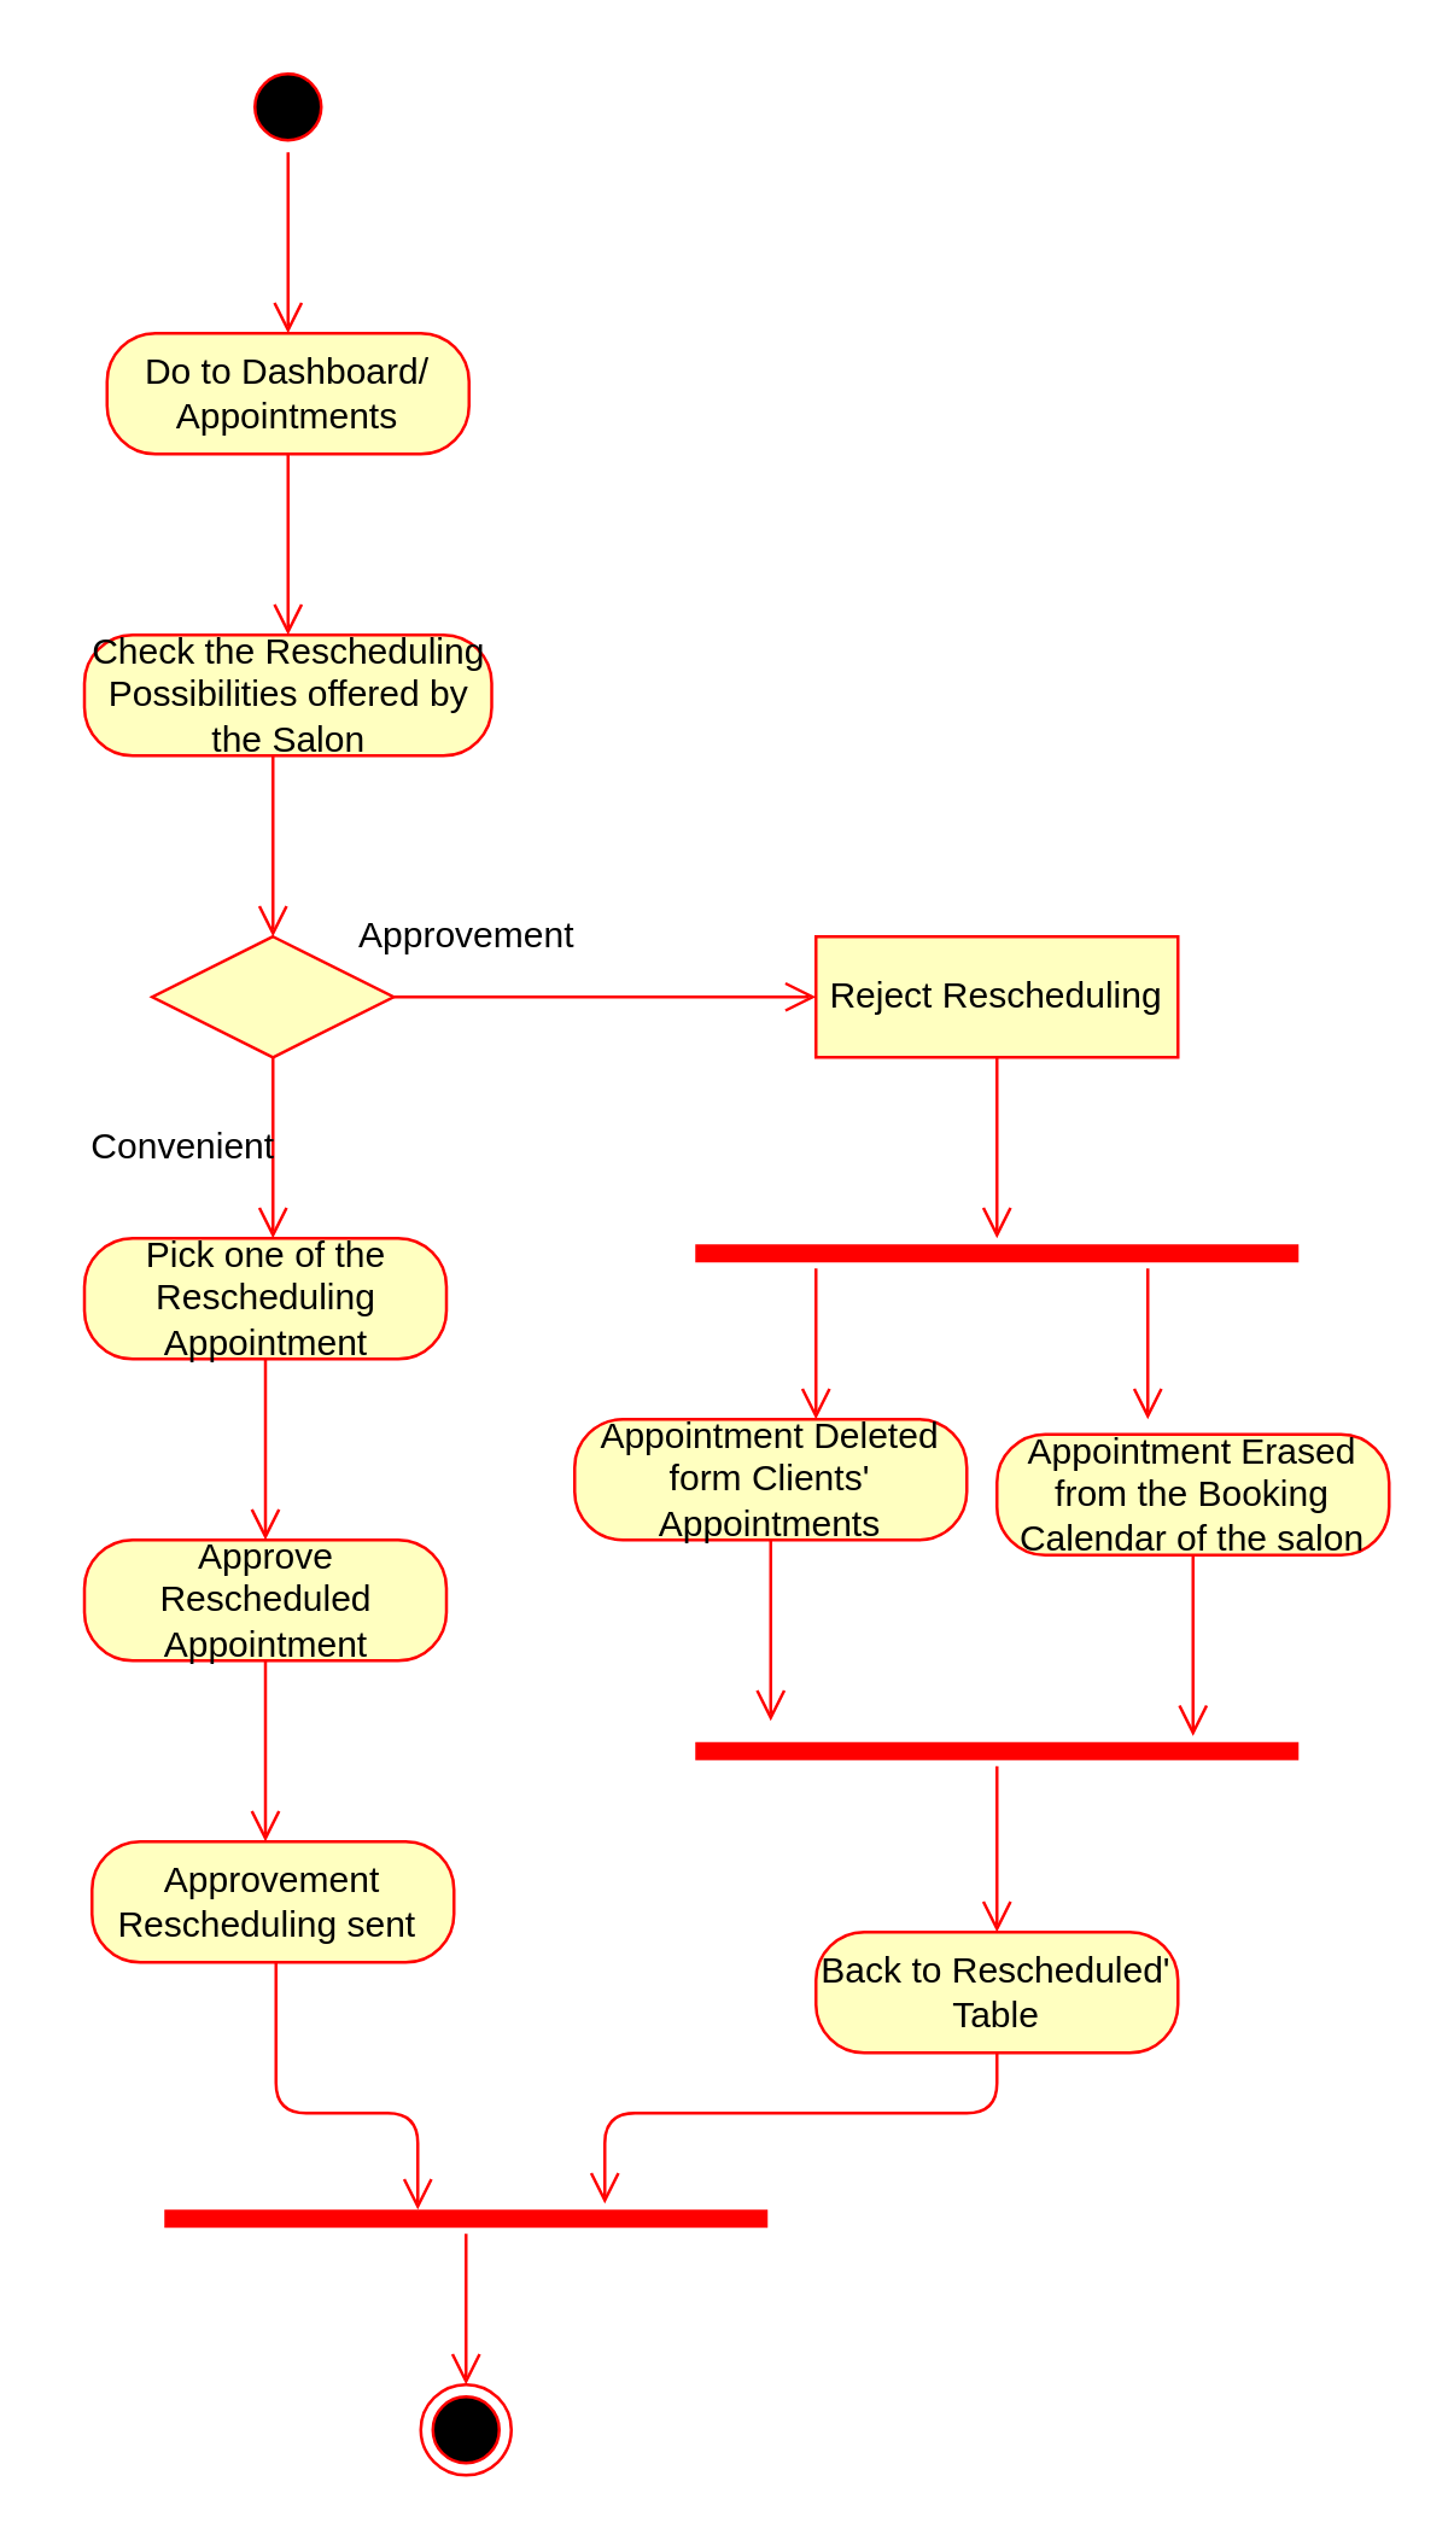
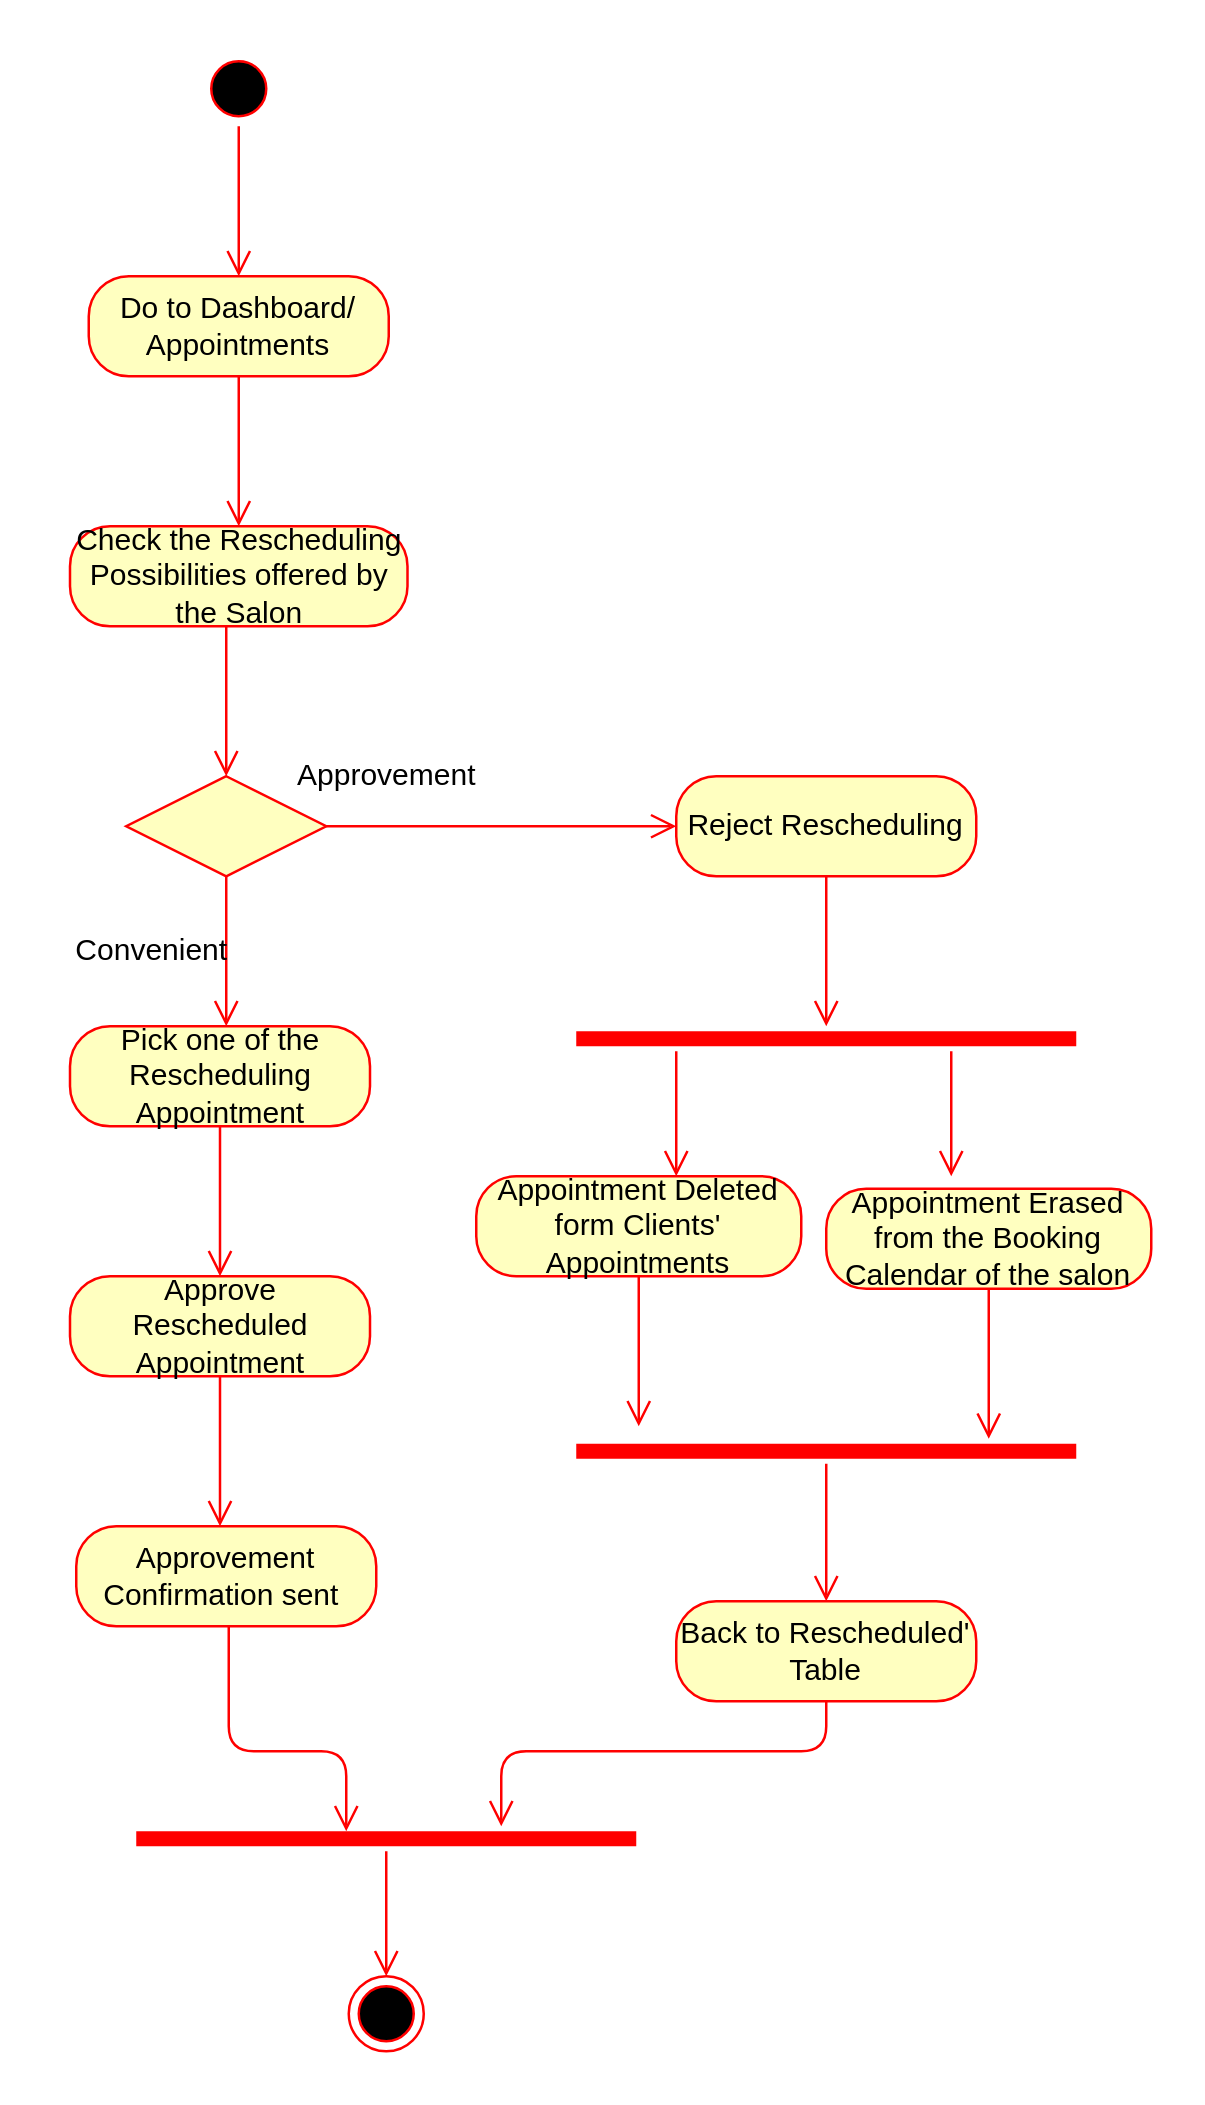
  <mxCell id="0" />
  <mxCell id="1" parent="0" />
  <mxCell id="2" value="" style="ellipse;html=1;shape=startState;fillColor=#000000;strokeColor=#ff0000;" vertex="1" parent="1"><mxGeometry x="80" y="20" width="30" height="30" as="geometry" /></mxCell>
  <mxCell id="3" value="" style="edgeStyle=orthogonalEdgeStyle;html=1;verticalAlign=bottom;endArrow=open;endSize=8;strokeColor=#ff0000;" edge="1" source="2" parent="1"><mxGeometry relative="1" as="geometry"><mxPoint x="95" y="110" as="targetPoint" /></mxGeometry></mxCell>
  <mxCell id="4" value="Do to Dashboard/ Appointments" style="rounded=1;whiteSpace=wrap;html=1;arcSize=40;fontColor=#000000;fillColor=#ffffc0;strokeColor=#ff0000;" vertex="1" parent="1"><mxGeometry x="35" y="110" width="120" height="40" as="geometry" /></mxCell>
  <mxCell id="5" value="" style="edgeStyle=orthogonalEdgeStyle;html=1;verticalAlign=bottom;endArrow=open;endSize=8;strokeColor=#ff0000;" edge="1" source="4" parent="1"><mxGeometry relative="1" as="geometry"><mxPoint x="95" y="210" as="targetPoint" /></mxGeometry></mxCell>
  <mxCell id="6" value="Check the Rescheduling Possibilities offered by the Salon" style="rounded=1;whiteSpace=wrap;html=1;arcSize=40;fontColor=#000000;fillColor=#ffffc0;strokeColor=#ff0000;" vertex="1" parent="1"><mxGeometry x="27.5" y="210" width="135" height="40" as="geometry" /></mxCell>
  <mxCell id="7" value="" style="edgeStyle=orthogonalEdgeStyle;html=1;verticalAlign=bottom;endArrow=open;endSize=8;strokeColor=#ff0000;" edge="1" source="6" parent="1"><mxGeometry relative="1" as="geometry"><mxPoint x="90" y="310" as="targetPoint" /><Array as="points"><mxPoint x="90" y="260" /><mxPoint x="90" y="260" /></Array></mxGeometry></mxCell>
  <mxCell id="8" value="" style="rhombus;whiteSpace=wrap;html=1;fillColor=#ffffc0;strokeColor=#ff0000;" vertex="1" parent="1"><mxGeometry x="50" y="310" width="80" height="40" as="geometry" /></mxCell>
  <mxCell id="9" value="" style="edgeStyle=orthogonalEdgeStyle;html=1;align=left;verticalAlign=bottom;endArrow=open;endSize=8;strokeColor=#ff0000;entryX=0;entryY=0.5;entryDx=0;entryDy=0;" edge="1" source="8" parent="1" target="12"><mxGeometry x="-1" relative="1" as="geometry"><mxPoint x="280" y="330" as="targetPoint" /><Array as="points" /></mxGeometry></mxCell>
  <mxCell id="10" value="" style="edgeStyle=orthogonalEdgeStyle;html=1;align=left;verticalAlign=top;endArrow=open;endSize=8;strokeColor=#ff0000;" edge="1" source="8" parent="1"><mxGeometry x="1" y="50" relative="1" as="geometry"><mxPoint x="90" y="410" as="targetPoint" /><mxPoint x="-20" y="40" as="offset" /></mxGeometry></mxCell>
  <mxCell id="11" value="Approvement" style="text;html=1;align=center;verticalAlign=middle;resizable=0;points=[];autosize=1;" vertex="1" parent="1"><mxGeometry x="114" y="300" width="80" height="20" as="geometry" /></mxCell>
- <mxCell id="12" value="Reject Rescheduling" style="whiteSpace=wrap;html=1;arcSize=40;fontColor=#000000;fillColor=#ffffc0;strokeColor=#ff0000;rounded=0;" vertex="1" parent="1"><mxGeometry x="270" y="310" width="120" height="40" as="geometry" /></mxCell>
+ <mxCell id="12" value="Reject Rescheduling" style="rounded=1;whiteSpace=wrap;html=1;arcSize=40;fontColor=#000000;fillColor=#ffffc0;strokeColor=#ff0000;" vertex="1" parent="1"><mxGeometry x="270" y="310" width="120" height="40" as="geometry" /></mxCell>
  <mxCell id="13" value="" style="edgeStyle=orthogonalEdgeStyle;html=1;verticalAlign=bottom;endArrow=open;endSize=8;strokeColor=#ff0000;" edge="1" source="12" parent="1"><mxGeometry relative="1" as="geometry"><mxPoint x="330" y="410" as="targetPoint" /></mxGeometry></mxCell>
  <mxCell id="14" value="" style="shape=line;html=1;strokeWidth=6;strokeColor=#ff0000;" vertex="1" parent="1"><mxGeometry x="230" y="410" width="200" height="10" as="geometry" /></mxCell>
  <mxCell id="15" value="" style="edgeStyle=orthogonalEdgeStyle;html=1;verticalAlign=bottom;endArrow=open;endSize=8;strokeColor=#ff0000;" edge="1" source="14" parent="1"><mxGeometry relative="1" as="geometry"><mxPoint x="270" y="470" as="targetPoint" /><Array as="points"><mxPoint x="270" y="460" /><mxPoint x="270" y="460" /></Array></mxGeometry></mxCell>
  <mxCell id="16" value="" style="edgeStyle=orthogonalEdgeStyle;html=1;verticalAlign=bottom;endArrow=open;endSize=8;strokeColor=#ff0000;" edge="1" parent="1"><mxGeometry relative="1" as="geometry"><mxPoint x="380" y="470" as="targetPoint" /><mxPoint x="380" y="420" as="sourcePoint" /><Array as="points"><mxPoint x="380" y="460" /><mxPoint x="380" y="460" /></Array></mxGeometry></mxCell>
  <mxCell id="17" value="Appointment Deleted form Clients' Appointments" style="rounded=1;whiteSpace=wrap;html=1;arcSize=40;fontColor=#000000;fillColor=#ffffc0;strokeColor=#ff0000;" vertex="1" parent="1"><mxGeometry x="190" y="470" width="130" height="40" as="geometry" /></mxCell>
  <mxCell id="18" value="" style="edgeStyle=orthogonalEdgeStyle;html=1;verticalAlign=bottom;endArrow=open;endSize=8;strokeColor=#ff0000;" edge="1" source="17" parent="1"><mxGeometry relative="1" as="geometry"><mxPoint x="255" y="570" as="targetPoint" /></mxGeometry></mxCell>
  <mxCell id="19" value="Appointment Erased from the Booking Calendar of the salon" style="rounded=1;whiteSpace=wrap;html=1;arcSize=40;fontColor=#000000;fillColor=#ffffc0;strokeColor=#ff0000;" vertex="1" parent="1"><mxGeometry x="330" y="475" width="130" height="40" as="geometry" /></mxCell>
  <mxCell id="20" value="" style="edgeStyle=orthogonalEdgeStyle;html=1;verticalAlign=bottom;endArrow=open;endSize=8;strokeColor=#ff0000;" edge="1" source="19" parent="1"><mxGeometry relative="1" as="geometry"><mxPoint x="395" y="575" as="targetPoint" /></mxGeometry></mxCell>
  <mxCell id="21" value="" style="shape=line;html=1;strokeWidth=6;strokeColor=#ff0000;" vertex="1" parent="1"><mxGeometry x="230" y="575" width="200" height="10" as="geometry" /></mxCell>
  <mxCell id="22" value="" style="edgeStyle=orthogonalEdgeStyle;html=1;verticalAlign=bottom;endArrow=open;endSize=8;strokeColor=#ff0000;" edge="1" source="21" parent="1"><mxGeometry relative="1" as="geometry"><mxPoint x="330" y="640" as="targetPoint" /></mxGeometry></mxCell>
  <mxCell id="23" value="Convenient" style="text;html=1;align=center;verticalAlign=middle;resizable=0;points=[];autosize=1;" vertex="1" parent="1"><mxGeometry x="20" y="370" width="80" height="20" as="geometry" /></mxCell>
  <mxCell id="24" value="Pick one of the Rescheduling Appointment" style="rounded=1;whiteSpace=wrap;html=1;arcSize=40;fontColor=#000000;fillColor=#ffffc0;strokeColor=#ff0000;" vertex="1" parent="1"><mxGeometry x="27.5" y="410" width="120" height="40" as="geometry" /></mxCell>
  <mxCell id="25" value="" style="edgeStyle=orthogonalEdgeStyle;html=1;verticalAlign=bottom;endArrow=open;endSize=8;strokeColor=#ff0000;" edge="1" source="24" parent="1"><mxGeometry relative="1" as="geometry"><mxPoint x="87.5" y="510" as="targetPoint" /></mxGeometry></mxCell>
  <mxCell id="26" value="Approve Rescheduled Appointment" style="rounded=1;whiteSpace=wrap;html=1;arcSize=40;fontColor=#000000;fillColor=#ffffc0;strokeColor=#ff0000;" vertex="1" parent="1"><mxGeometry x="27.5" y="510" width="120" height="40" as="geometry" /></mxCell>
  <mxCell id="27" value="" style="edgeStyle=orthogonalEdgeStyle;html=1;verticalAlign=bottom;endArrow=open;endSize=8;strokeColor=#ff0000;" edge="1" source="26" parent="1" target="32"><mxGeometry relative="1" as="geometry"><mxPoint x="120" y="650" as="targetPoint" /><Array as="points"><mxPoint x="88" y="640" /><mxPoint x="130" y="640" /></Array></mxGeometry></mxCell>
  <mxCell id="28" value="" style="shape=line;html=1;strokeWidth=6;strokeColor=#ff0000;" vertex="1" parent="1"><mxGeometry x="54" y="730" width="200" height="10" as="geometry" /></mxCell>
  <mxCell id="29" value="" style="edgeStyle=orthogonalEdgeStyle;html=1;verticalAlign=bottom;endArrow=open;endSize=8;strokeColor=#ff0000;" edge="1" source="28" parent="1" target="34"><mxGeometry relative="1" as="geometry"><mxPoint x="154" y="790" as="targetPoint" /><Array as="points"><mxPoint x="154" y="760" /></Array></mxGeometry></mxCell>
  <mxCell id="30" value="Back to Rescheduled' Table" style="rounded=1;whiteSpace=wrap;html=1;arcSize=40;fontColor=#000000;fillColor=#ffffc0;strokeColor=#ff0000;" vertex="1" parent="1"><mxGeometry x="270" y="640" width="120" height="40" as="geometry" /></mxCell>
  <mxCell id="31" value="" style="edgeStyle=orthogonalEdgeStyle;html=1;verticalAlign=bottom;endArrow=open;endSize=8;strokeColor=#ff0000;" edge="1" source="30" parent="1"><mxGeometry relative="1" as="geometry"><mxPoint x="200" y="730" as="targetPoint" /><Array as="points"><mxPoint x="330" y="700" /><mxPoint x="200" y="700" /></Array></mxGeometry></mxCell>
- <mxCell id="32" value="Approvement Rescheduling sent&amp;nbsp;" style="rounded=1;whiteSpace=wrap;html=1;arcSize=40;fontColor=#000000;fillColor=#ffffc0;strokeColor=#ff0000;" vertex="1" parent="1"><mxGeometry x="30" y="610" width="120" height="40" as="geometry" /></mxCell>
+ <mxCell id="32" value="Approvement Confirmation sent&amp;nbsp;" style="rounded=1;whiteSpace=wrap;html=1;arcSize=40;fontColor=#000000;fillColor=#ffffc0;strokeColor=#ff0000;" vertex="1" parent="1"><mxGeometry x="30" y="610" width="120" height="40" as="geometry" /></mxCell>
  <mxCell id="33" value="" style="edgeStyle=orthogonalEdgeStyle;html=1;verticalAlign=bottom;endArrow=open;endSize=8;strokeColor=#ff0000;entryX=0.42;entryY=0.2;entryDx=0;entryDy=0;entryPerimeter=0;" edge="1" parent="1" target="28"><mxGeometry relative="1" as="geometry"><mxPoint x="120" y="720" as="targetPoint" /><mxPoint x="91" y="650" as="sourcePoint" /><Array as="points"><mxPoint x="91" y="700" /><mxPoint x="138" y="700" /></Array></mxGeometry></mxCell>
  <mxCell id="34" value="" style="ellipse;html=1;shape=endState;fillColor=#000000;strokeColor=#ff0000;" vertex="1" parent="1"><mxGeometry x="139" y="790" width="30" height="30" as="geometry" /></mxCell>
